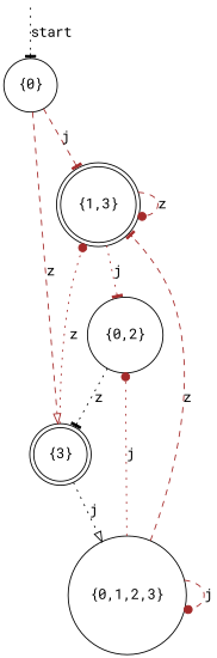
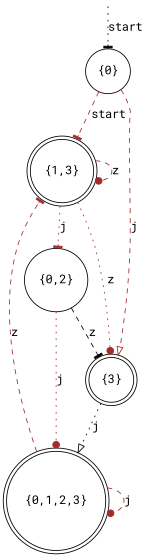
  digraph {
    fontname="Roboto Mono"
    rankdir=TB
    node [fontname="Roboto Mono" shape=doublecircle]
    edge [arrowhead=tee color=brown fontname="Roboto Mono" style=dashed]
    __start [shape=point style=invis]
    "{0}" [shape=circle]
    "{1,3}"
    "{3}"
    "{0,2}" [shape=circle]
-   "{0,1,2,3}" [shape=circle]
+   "{0,1,2,3}"
    __start -> "{0}" [color=black label=start style=dotted]
-   "{0}" -> "{1,3}" [label=j]
-   "{0}" -> "{3}" [arrowhead=onormal label=z]
+   "{0}" -> "{1,3}" [label=start]
+   "{0}" -> "{3}" [arrowhead=onormal label=j]
    "{1,3}" -> "{1,3}" [arrowhead=dot label=z]
    "{1,3}" -> "{0,2}" [label=j style=dotted]
-   "{3}" -> "{1,3}" [arrowhead=dot label=z style=dotted]
+   "{1,3}" -> "{3}" [arrowhead=dot label=z style=dotted]
    "{3}" -> "{0,1,2,3}" [arrowhead=onormal color=black label=j style=dotted]
-   "{0,2}" -> "{3}" [color=black label=z style=dotted]
-   "{0,1,2,3}" -> "{0,2}" [arrowhead=dot label=j style=dotted]
+   "{0,2}" -> "{3}" [color=black label=z]
+   "{0,2}" -> "{0,1,2,3}" [arrowhead=dot label=j style=dotted]
    "{0,1,2,3}" -> "{1,3}" [label=z]
    "{0,1,2,3}" -> "{0,1,2,3}" [arrowhead=dot label=j]
  }
